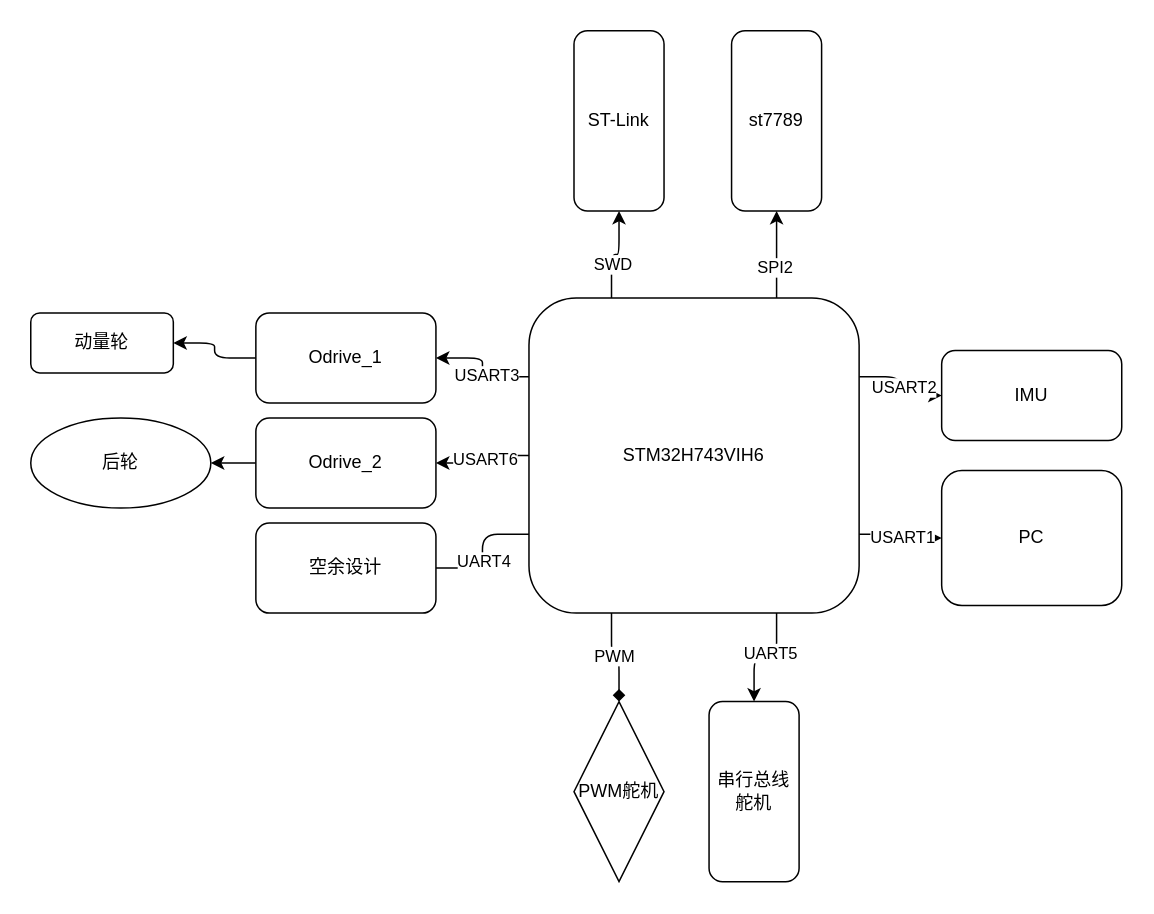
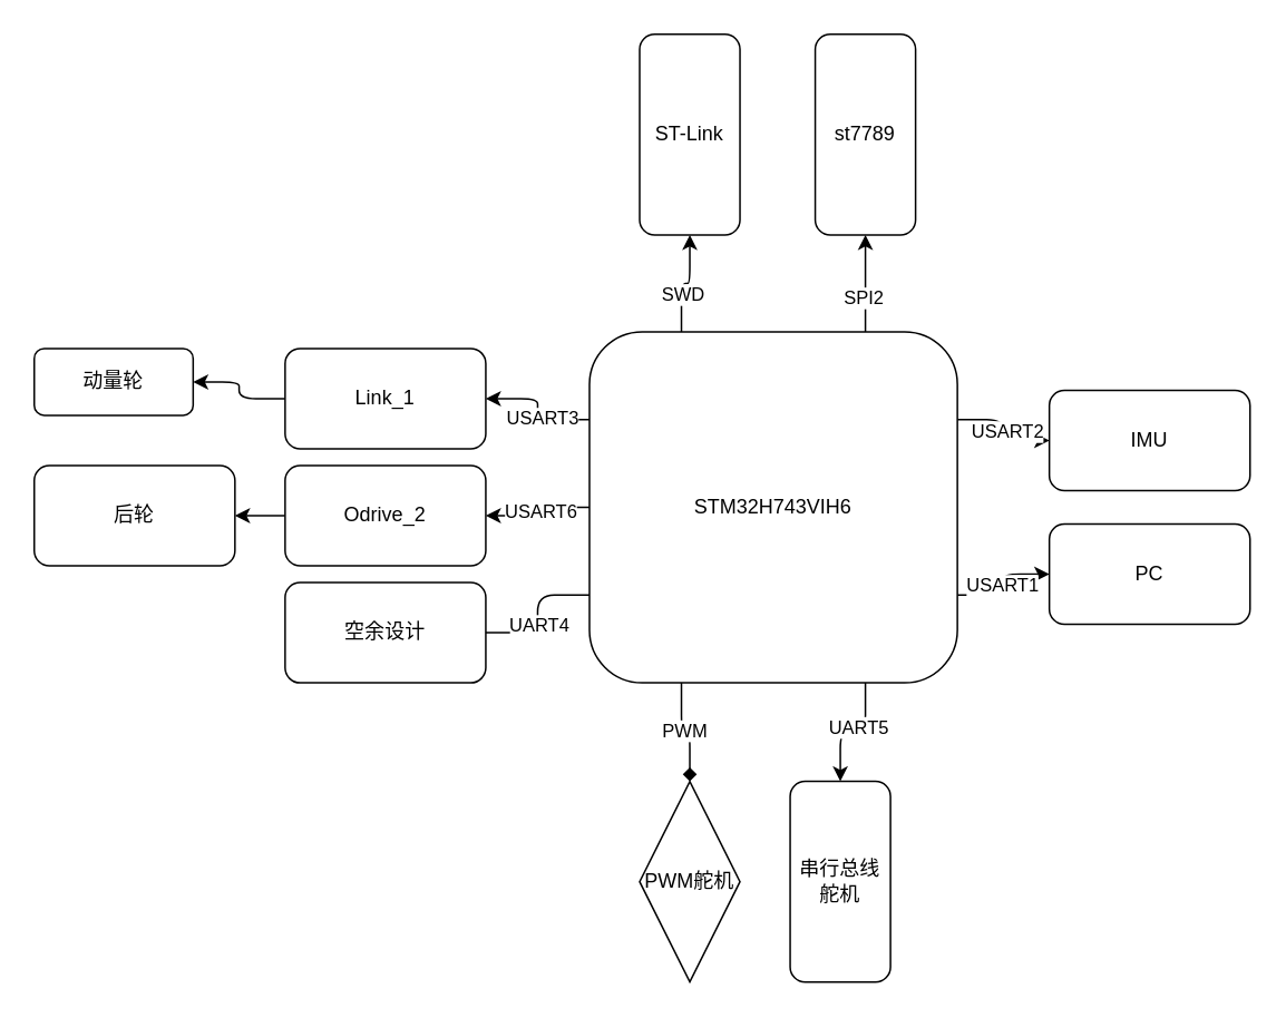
  <mxCell id="0" />
  <mxCell id="1" parent="0" />
  <mxCell id="2" style="edgeStyle=orthogonalEdgeStyle;rounded=1;orthogonalLoop=1;jettySize=auto;html=1;exitX=0;exitY=0.25;exitDx=0;exitDy=0;" parent="1" source="20" target="22" edge="1"><mxGeometry relative="1" as="geometry" /></mxCell>
  <mxCell id="3" value="USART3" style="edgeLabel;html=1;align=center;verticalAlign=middle;resizable=0;points=[];rounded=1;" parent="2" vertex="1" connectable="0"><mxGeometry x="-0.142" y="-2" relative="1" as="geometry"><mxPoint as="offset" /></mxGeometry></mxCell>
  <mxCell id="4" style="edgeStyle=orthogonalEdgeStyle;rounded=1;orthogonalLoop=1;jettySize=auto;html=1;exitX=0;exitY=0.5;exitDx=0;exitDy=0;" parent="1" source="20" target="24" edge="1"><mxGeometry relative="1" as="geometry" /></mxCell>
  <mxCell id="5" value="USART6" style="edgeLabel;html=1;align=center;verticalAlign=middle;resizable=0;points=[];rounded=1;" parent="4" vertex="1" connectable="0"><mxGeometry x="-0.008" y="1" relative="1" as="geometry"><mxPoint as="offset" /></mxGeometry></mxCell>
  <mxCell id="6" style="edgeStyle=orthogonalEdgeStyle;rounded=1;orthogonalLoop=1;jettySize=auto;html=1;exitX=0;exitY=0.75;exitDx=0;exitDy=0;endArrow=none;" parent="1" source="20" target="32" edge="1"><mxGeometry relative="1" as="geometry" /></mxCell>
  <mxCell id="7" value="UART4" style="edgeLabel;html=1;align=center;verticalAlign=middle;resizable=0;points=[];rounded=1;" parent="6" vertex="1" connectable="0"><mxGeometry x="0.16" relative="1" as="geometry"><mxPoint as="offset" /></mxGeometry></mxCell>
  <mxCell id="8" style="edgeStyle=orthogonalEdgeStyle;rounded=1;orthogonalLoop=1;jettySize=auto;html=1;exitX=1;exitY=0.25;exitDx=0;exitDy=0;entryX=0;entryY=0.5;entryDx=0;entryDy=0;" parent="1" source="20" target="30" edge="1"><mxGeometry relative="1" as="geometry" /></mxCell>
  <mxCell id="9" value="USART2" style="edgeLabel;html=1;align=center;verticalAlign=middle;resizable=0;points=[];rounded=1;" parent="8" vertex="1" connectable="0"><mxGeometry x="0.006" y="2" relative="1" as="geometry"><mxPoint as="offset" /></mxGeometry></mxCell>
  <mxCell id="10" style="edgeStyle=orthogonalEdgeStyle;rounded=1;orthogonalLoop=1;jettySize=auto;html=1;exitX=1;exitY=0.75;exitDx=0;exitDy=0;" parent="1" source="20" target="25" edge="1"><mxGeometry relative="1" as="geometry" /></mxCell>
  <mxCell id="11" value="USART1" style="edgeLabel;html=1;align=center;verticalAlign=middle;resizable=0;points=[];rounded=1;" parent="10" vertex="1" connectable="0"><mxGeometry x="0.017" y="1" relative="1" as="geometry"><mxPoint as="offset" /></mxGeometry></mxCell>
  <mxCell id="12" style="edgeStyle=orthogonalEdgeStyle;rounded=1;orthogonalLoop=1;jettySize=auto;html=1;exitX=0.25;exitY=1;exitDx=0;exitDy=0;endArrow=diamond;" parent="1" source="20" target="31" edge="1"><mxGeometry relative="1" as="geometry" /></mxCell>
  <mxCell id="13" value="PWM" style="edgeLabel;html=1;align=center;verticalAlign=middle;resizable=0;points=[];rounded=1;" parent="12" vertex="1" connectable="0"><mxGeometry x="-0.022" y="1" relative="1" as="geometry"><mxPoint as="offset" /></mxGeometry></mxCell>
  <mxCell id="14" style="edgeStyle=orthogonalEdgeStyle;rounded=1;orthogonalLoop=1;jettySize=auto;html=1;exitX=0.75;exitY=1;exitDx=0;exitDy=0;entryX=0;entryY=0.5;entryDx=0;entryDy=0;" parent="1" source="20" target="26" edge="1"><mxGeometry relative="1" as="geometry" /></mxCell>
  <mxCell id="15" value="UART5" style="edgeLabel;html=1;align=center;verticalAlign=middle;resizable=0;points=[];rounded=1;" parent="14" vertex="1" connectable="0"><mxGeometry x="-0.092" y="-3" relative="1" as="geometry"><mxPoint as="offset" /></mxGeometry></mxCell>
  <mxCell id="16" style="edgeStyle=orthogonalEdgeStyle;rounded=1;orthogonalLoop=1;jettySize=auto;html=1;exitX=0.25;exitY=0;exitDx=0;exitDy=0;" parent="1" source="20" target="27" edge="1"><mxGeometry relative="1" as="geometry" /></mxCell>
  <mxCell id="17" value="SWD" style="edgeLabel;html=1;align=center;verticalAlign=middle;resizable=0;points=[];rounded=1;" parent="16" vertex="1" connectable="0"><mxGeometry x="-0.267" relative="1" as="geometry"><mxPoint as="offset" /></mxGeometry></mxCell>
  <mxCell id="18" style="edgeStyle=orthogonalEdgeStyle;rounded=1;orthogonalLoop=1;jettySize=auto;html=1;exitX=0.75;exitY=0;exitDx=0;exitDy=0;" parent="1" source="20" target="33" edge="1"><mxGeometry relative="1" as="geometry" /></mxCell>
  <mxCell id="19" value="SPI2" style="edgeLabel;html=1;align=center;verticalAlign=middle;resizable=0;points=[];rounded=1;" parent="18" vertex="1" connectable="0"><mxGeometry x="-0.272" y="2" relative="1" as="geometry"><mxPoint as="offset" /></mxGeometry></mxCell>
  <mxCell id="20" value="STM32H743VIH6" style="rounded=1;whiteSpace=wrap;html=1;labelBackgroundColor=none;" parent="1" vertex="1"><mxGeometry x="352" y="198" width="220" height="210" as="geometry" /></mxCell>
  <mxCell id="21" style="edgeStyle=orthogonalEdgeStyle;rounded=1;orthogonalLoop=1;jettySize=auto;html=1;labelBackgroundColor=none;fontColor=default;" parent="1" source="22" target="28" edge="1"><mxGeometry relative="1" as="geometry"><mxPoint x="110" y="238" as="targetPoint" /></mxGeometry></mxCell>
- <mxCell id="22" value="Odrive_1" style="rounded=1;whiteSpace=wrap;html=1;labelBackgroundColor=none;" parent="1" vertex="1"><mxGeometry x="170" y="208" width="120" height="60" as="geometry" /></mxCell>
+ <mxCell id="22" value="Link_1" style="rounded=1;whiteSpace=wrap;html=1;labelBackgroundColor=none;" parent="1" vertex="1"><mxGeometry x="170" y="208" width="120" height="60" as="geometry" /></mxCell>
  <mxCell id="23" value="" style="edgeStyle=orthogonalEdgeStyle;rounded=1;orthogonalLoop=1;jettySize=auto;html=1;labelBackgroundColor=none;fontColor=default;" parent="1" source="24" target="29" edge="1"><mxGeometry relative="1" as="geometry" /></mxCell>
  <mxCell id="24" value="Odrive_2" style="rounded=1;whiteSpace=wrap;html=1;labelBackgroundColor=none;" parent="1" vertex="1"><mxGeometry x="170" y="278" width="120" height="60" as="geometry" /></mxCell>
- <mxCell id="25" value="PC" style="rounded=1;whiteSpace=wrap;html=1;labelBackgroundColor=none;" parent="1" vertex="1"><mxGeometry x="627" y="313" width="120" height="90" as="geometry" /></mxCell>
+ <mxCell id="25" value="PC" style="rounded=1;whiteSpace=wrap;html=1;labelBackgroundColor=none;" parent="1" vertex="1"><mxGeometry x="627" y="313" width="120" height="60" as="geometry" /></mxCell>
  <mxCell id="26" value="串行总线舵机" style="rounded=1;whiteSpace=wrap;html=1;direction=south;labelBackgroundColor=none;" parent="1" vertex="1"><mxGeometry x="472" y="467" width="60" height="120" as="geometry" /></mxCell>
  <mxCell id="27" value="ST-Link" style="rounded=1;whiteSpace=wrap;html=1;direction=south;labelBackgroundColor=none;" parent="1" vertex="1"><mxGeometry x="382" y="20" width="60" height="120" as="geometry" /></mxCell>
  <mxCell id="28" value="动量轮" style="rounded=1;whiteSpace=wrap;html=1;labelBackgroundColor=none;" parent="1" vertex="1"><mxGeometry x="20" y="208" width="95" height="40" as="geometry" /></mxCell>
- <mxCell id="29" value="后轮" style="ellipse;whiteSpace=wrap;html=1;labelBackgroundColor=none;" parent="1" vertex="1"><mxGeometry x="20" y="278" width="120" height="60" as="geometry" /></mxCell>
+ <mxCell id="29" value="后轮" style="whiteSpace=wrap;html=1;rounded=1;labelBackgroundColor=none;" parent="1" vertex="1"><mxGeometry x="20" y="278" width="120" height="60" as="geometry" /></mxCell>
  <mxCell id="30" value="IMU" style="rounded=1;whiteSpace=wrap;html=1;direction=east;labelBackgroundColor=none;" parent="1" vertex="1"><mxGeometry x="627" y="233" width="120" height="60" as="geometry" /></mxCell>
  <mxCell id="31" value="PWM舵机" style="rhombus;whiteSpace=wrap;html=1;direction=south;labelBackgroundColor=none;" parent="1" vertex="1"><mxGeometry x="382" y="467" width="60" height="120" as="geometry" /></mxCell>
  <mxCell id="32" value="空余设计" style="rounded=1;whiteSpace=wrap;html=1;" parent="1" vertex="1"><mxGeometry x="170" y="348" width="120" height="60" as="geometry" /></mxCell>
  <mxCell id="33" value="st7789" style="rounded=1;whiteSpace=wrap;html=1;direction=south;" parent="1" vertex="1"><mxGeometry x="486.999" y="20" width="60" height="120" as="geometry" /></mxCell>
